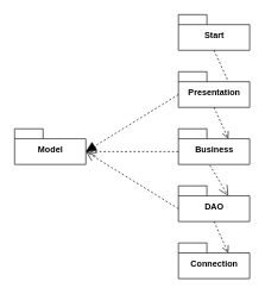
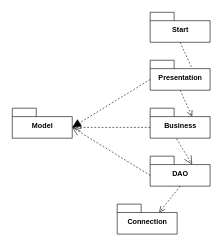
  <mxCell id="0" />
  <mxCell id="1" parent="0" />
- <mxCell id="2" value="Connection" style="shape=folder;fontStyle=1;spacingTop=10;tabWidth=40;tabHeight=14;tabPosition=left;html=1;" vertex="1" parent="1"><mxGeometry x="250" y="340" width="100" height="50" as="geometry" /></mxCell>
+ <mxCell id="2" value="Connection" style="shape=folder;fontStyle=1;spacingTop=10;tabWidth=40;tabHeight=14;tabPosition=left;html=1;" vertex="1" parent="1"><mxGeometry x="195" y="340" width="100" height="50" as="geometry" /></mxCell>
  <mxCell id="3" value="DAO" style="shape=folder;fontStyle=1;spacingTop=10;tabWidth=40;tabHeight=14;tabPosition=left;html=1;" vertex="1" parent="1"><mxGeometry x="250" y="260" width="100" height="50" as="geometry" /></mxCell>
  <mxCell id="4" value="Model" style="shape=folder;fontStyle=1;spacingTop=10;tabWidth=40;tabHeight=14;tabPosition=left;html=1;" vertex="1" parent="1"><mxGeometry x="20" y="180" width="100" height="50" as="geometry" /></mxCell>
  <mxCell id="5" value="Business" style="shape=folder;fontStyle=1;spacingTop=10;tabWidth=40;tabHeight=14;tabPosition=left;html=1;" vertex="1" parent="1"><mxGeometry x="250" y="180" width="100" height="50" as="geometry" /></mxCell>
  <mxCell id="6" value="Presentation" style="shape=folder;fontStyle=1;spacingTop=10;tabWidth=40;tabHeight=14;tabPosition=left;html=1;" vertex="1" parent="1"><mxGeometry x="250" y="100" width="100" height="50" as="geometry" /></mxCell>
  <mxCell id="7" value="Start" style="shape=folder;fontStyle=1;spacingTop=10;tabWidth=40;tabHeight=14;tabPosition=left;html=1;" vertex="1" parent="1"><mxGeometry x="250" y="20" width="100" height="50" as="geometry" /></mxCell>
  <mxCell id="8" value="" style="html=1;verticalAlign=bottom;endArrow=open;dashed=1;endSize=8;exitX=0.5;exitY=1;exitDx=0;exitDy=0;exitPerimeter=0;entryX=0;entryY=0;entryDx=70;entryDy=14;entryPerimeter=0;" edge="1" parent="1" source="3" target="2"><mxGeometry relative="1" as="geometry"><mxPoint x="100" y="410" as="sourcePoint" /><mxPoint x="20" y="410" as="targetPoint" /></mxGeometry></mxCell>
  <mxCell id="9" value="" style="endArrow=open;endSize=12;dashed=1;html=1;exitX=0;exitY=0;exitDx=0;exitDy=32;exitPerimeter=0;entryX=0;entryY=0;entryDx=100;entryDy=32;entryPerimeter=0;" edge="1" parent="1" source="3" target="4"><mxGeometry width="160" relative="1" as="geometry"><mxPoint x="420" y="260" as="sourcePoint" /><mxPoint x="580" y="260" as="targetPoint" /></mxGeometry></mxCell>
  <mxCell id="10" value="" style="endArrow=open;endSize=12;dashed=1;html=1;entryX=0;entryY=0;entryDx=70;entryDy=14;entryPerimeter=0;" edge="1" parent="1" target="3"><mxGeometry width="160" relative="1" as="geometry"><mxPoint x="294" y="231" as="sourcePoint" /><mxPoint x="470" y="250" as="targetPoint" /></mxGeometry></mxCell>
  <mxCell id="11" value="" style="endArrow=open;endSize=12;dashed=1;html=1;" edge="1" parent="1"><mxGeometry width="160" relative="1" as="geometry"><mxPoint x="250" y="212" as="sourcePoint" /><mxPoint x="120" y="212" as="targetPoint" /></mxGeometry></mxCell>
  <mxCell id="12" value="" style="html=1;verticalAlign=bottom;endArrow=open;dashed=1;endSize=8;exitX=0.5;exitY=1;exitDx=0;exitDy=0;exitPerimeter=0;entryX=0;entryY=0;entryDx=70;entryDy=14;entryPerimeter=0;" edge="1" parent="1" source="6" target="5"><mxGeometry relative="1" as="geometry"><mxPoint x="480" y="180" as="sourcePoint" /><mxPoint x="400" y="180" as="targetPoint" /></mxGeometry></mxCell>
  <mxCell id="13" value="" style="endArrow=none;endSize=12;dashed=1;html=1;exitX=0.5;exitY=1;exitDx=0;exitDy=0;exitPerimeter=0;entryX=0;entryY=0;entryDx=70;entryDy=14;entryPerimeter=0;" edge="1" parent="1" source="7" target="6"><mxGeometry width="160" relative="1" as="geometry"><mxPoint x="330" y="90" as="sourcePoint" /><mxPoint x="490" y="90" as="targetPoint" /></mxGeometry></mxCell>
  <mxCell id="14" value="" style="endArrow=block;endSize=12;dashed=1;html=1;exitX=0;exitY=0;exitDx=0;exitDy=32;exitPerimeter=0;entryX=0;entryY=0;entryDx=100;entryDy=32;entryPerimeter=0;" edge="1" parent="1" source="6" target="4"><mxGeometry width="160" relative="1" as="geometry"><mxPoint x="150" y="130" as="sourcePoint" /><mxPoint x="310" y="130" as="targetPoint" /></mxGeometry></mxCell>
